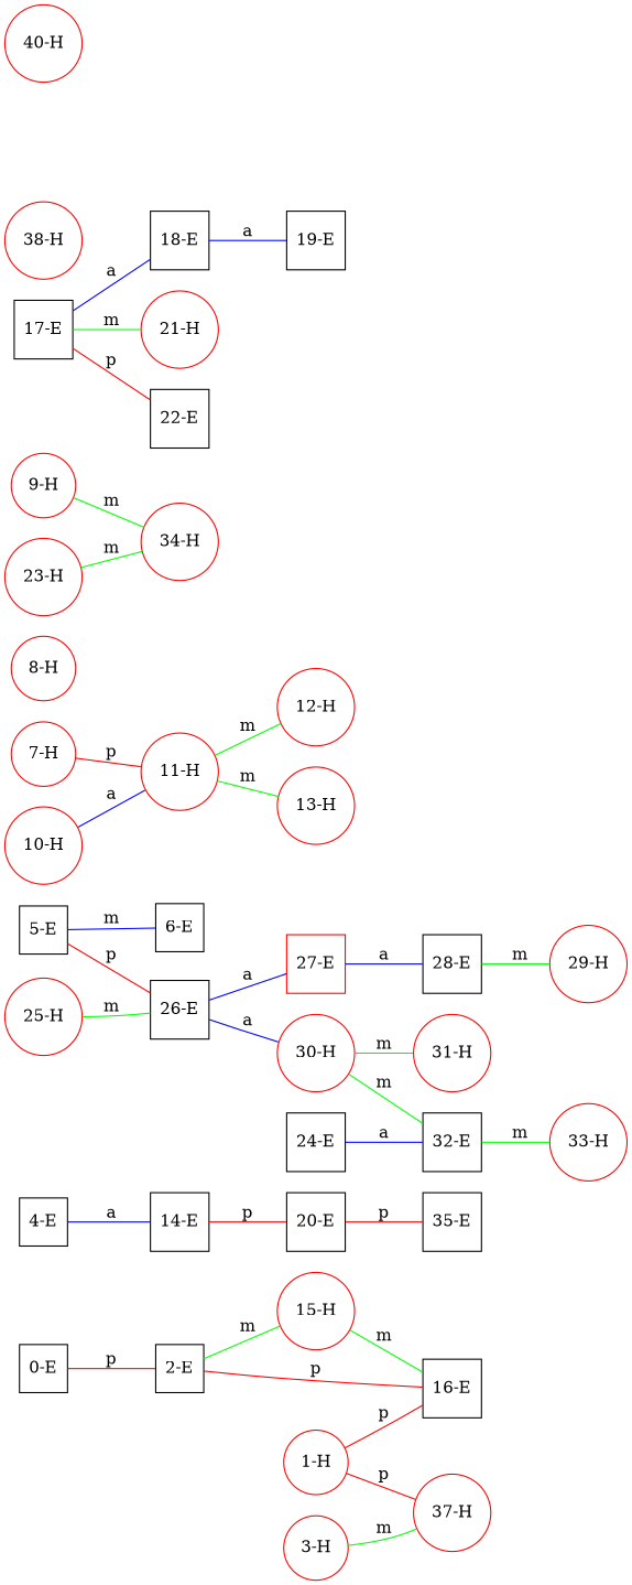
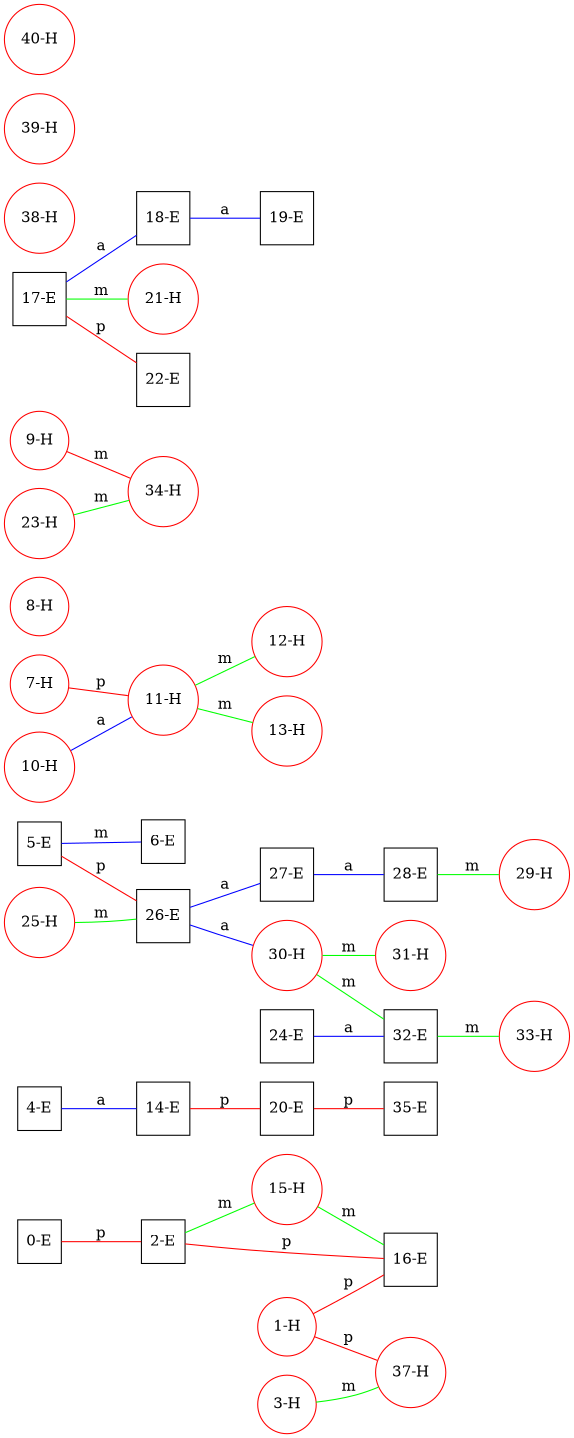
  graph {
    rankdir=LR
    node [color=red shape=circle]
    edge [color=green]
    n1 [color=black label="0-E" shape=square]
    n2 [color=black label="2-E" shape=square]
    n3 [label="15-H"]
    n4 [color=black label="16-E" shape=square]
    n5 [color=black label="20-E" shape=square]
    n6 [color=black label="35-E" shape=square]
    n7 [label="1-H"]
    n8 [label="37-H"]
    n9 [label="3-H"]
    n10 [color=black label="4-E" shape=square]
    n11 [color=black label="14-E" shape=square]
    n12 [color=black label="5-E" shape=square]
    n13 [color=black label="6-E" shape=square]
    n14 [color=black label="26-E" shape=square]
-   n15 [label="27-E" shape=square]
+   n15 [color=black label="27-E" shape=square]
    n16 [label="30-H"]
    n17 [label="7-H"]
    n18 [label="11-H"]
    n19 [label="12-H"]
    n20 [label="13-H"]
    n21 [label="8-H"]
    n22 [label="9-H"]
    n23 [label="34-H"]
    n24 [label="10-H"]
    n25 [color=black label="17-E" shape=square]
    n26 [color=black label="18-E" shape=square]
    n27 [label="21-H"]
    n28 [color=black label="22-E" shape=square]
    n29 [color=black label="19-E" shape=square]
    n30 [label="23-H"]
    n31 [color=black label="24-E" shape=square]
    n32 [color=black label="32-E" shape=square]
    n33 [color=black label="28-E" shape=square]
    n34 [label="29-H"]
    n35 [label="33-H"]
    n36 [label="25-H"]
    n37 [label="31-H"]
    n38 [label="38-H"]
+   n39 [label="39-H"]
    n40 [label="40-H"]
    n1 -- n2 [color=red label=p]
    n2 -- n3 [label=m]
    n2 -- n4 [color=red label=p]
    n3 -- n4 [label=m]
    n5 -- n6 [color=red label=p]
    n7 -- n4 [color=red label=p]
    n7 -- n8 [color=red label=p]
    n9 -- n8 [label=m]
    n10 -- n11 [color=blue label=a]
    n11 -- n5 [color=red label=p]
    n12 -- n13 [color=blue label=m]
    n12 -- n14 [color=red label=p]
    n14 -- n15 [color=blue label=a]
    n14 -- n16 [color=blue label=a]
    n15 -- n33 [color=blue label=a]
    n16 -- n32 [label=m]
    n16 -- n37 [label=m]
    n17 -- n18 [color=red label=p]
    n18 -- n19 [label=m]
    n18 -- n20 [label=m]
-   n22 -- n23 [label=m]
+   n22 -- n23 [color=red label=m]
    n24 -- n18 [color=blue label=a]
    n25 -- n26 [color=blue label=a]
    n25 -- n27 [label=m]
    n25 -- n28 [color=red label=p]
    n26 -- n29 [color=blue label=a]
    n30 -- n23 [label=m]
    n31 -- n32 [color=blue label=a]
    n32 -- n35 [label=m]
    n33 -- n34 [label=m]
    n36 -- n14 [label=m]
  }
